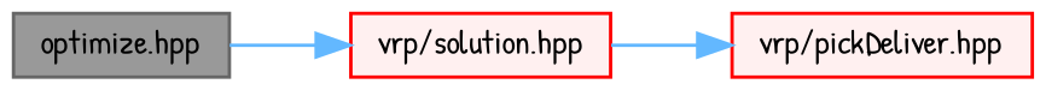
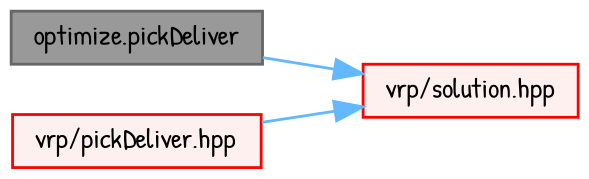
  digraph {
    fontname="Patrick Hand"
    rankdir=LR
    node [color=red fillcolor="#FFF0F0" fontname="Patrick Hand" fontsize=10 shape=box style=filled]
    edge [color=steelblue1 fontname="Patrick Hand" fontsize=10 labelfontname=Helvetica labelfontsize=10 style=solid]
-   n1 [color=gray40 fillcolor=grey60 fontcolor=black height=0.2 label="optimize.hpp" width=0.4]
+   n1 [color=gray40 fillcolor=grey60 fontcolor=black height=0.2 label="optimize.pickDeliver" width=0.4]
    n2 [height=0.2 label="vrp/solution.hpp" width=0.4]
    n3 [height=0.2 label="vrp/pickDeliver.hpp" width=0.4]
    n1 -> n2
-   n2 -> n3
+   n3 -> n2
  }
